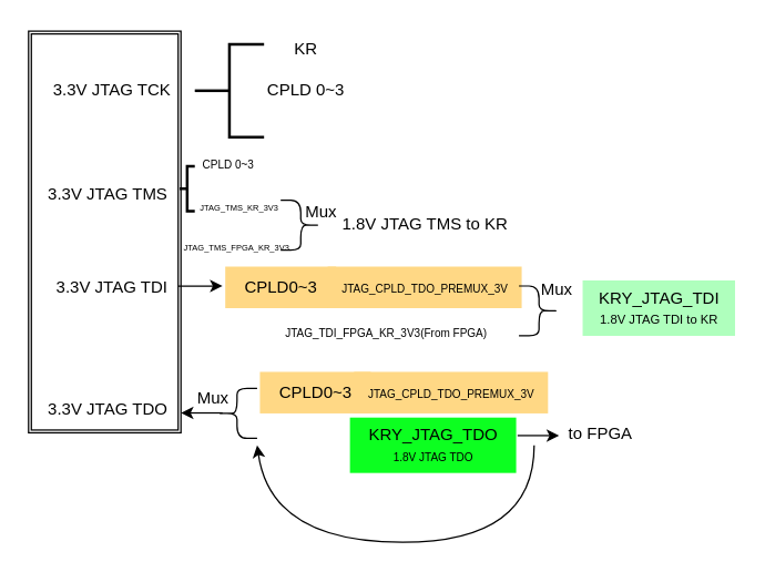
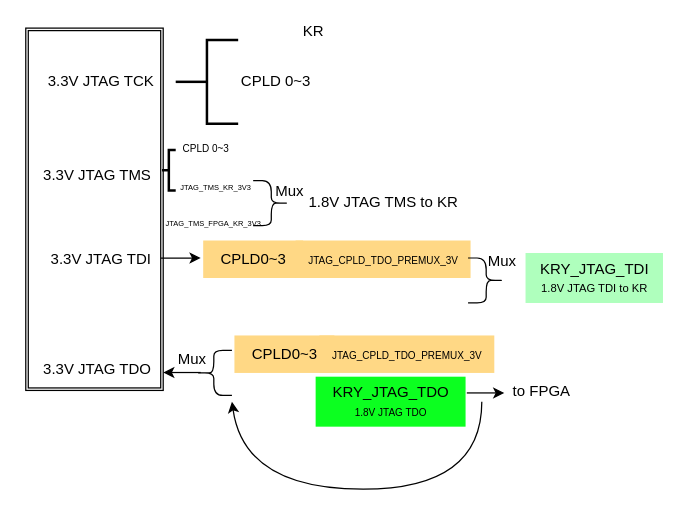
  <mxCell id="0" />
  <mxCell id="1" parent="0" />
  <mxCell id="2" value="" style="shape=ext;double=1;rounded=0;whiteSpace=wrap;html=1;" vertex="1" parent="1"><mxGeometry x="20" y="22" width="110" height="290" as="geometry" /></mxCell>
  <mxCell id="3" value="3.3V JTAG TCK" style="text;html=1;align=center;verticalAlign=middle;resizable=0;points=[];autosize=1;strokeColor=none;fillColor=none;" vertex="1" parent="1"><mxGeometry x="25" y="50" width="110" height="30" as="geometry" /></mxCell>
  <mxCell id="4" value="3.3V JTAG TDI" style="text;html=1;align=center;verticalAlign=middle;resizable=0;points=[];autosize=1;strokeColor=none;fillColor=none;" vertex="1" parent="1"><mxGeometry x="30" y="192" width="100" height="30" as="geometry" /></mxCell>
  <mxCell id="5" value="3.3V JTAG TDO" style="text;html=1;align=center;verticalAlign=middle;resizable=0;points=[];autosize=1;strokeColor=none;fillColor=none;" vertex="1" parent="1"><mxGeometry x="22" y="280" width="110" height="30" as="geometry" /></mxCell>
  <mxCell id="6" value="3.3V JTAG TMS" style="text;html=1;align=center;verticalAlign=middle;resizable=0;points=[];autosize=1;strokeColor=none;fillColor=none;" vertex="1" parent="1"><mxGeometry x="22" y="124.75" width="110" height="30" as="geometry" /></mxCell>
  <mxCell id="7" value="" style="strokeWidth=2;html=1;shape=mxgraph.flowchart.annotation_2;align=left;labelPosition=right;pointerEvents=1;" vertex="1" parent="1"><mxGeometry x="140" y="31.5" width="50" height="67" as="geometry" /></mxCell>
- <mxCell id="8" value="KR" style="text;html=1;align=center;verticalAlign=middle;resizable=0;points=[];autosize=1;strokeColor=none;fillColor=none;" vertex="1" parent="1"><mxGeometry x="200" y="20" width="40" height="30" as="geometry" /></mxCell>
+ <mxCell id="8" value="KR" style="text;html=1;align=center;verticalAlign=middle;resizable=0;points=[];autosize=1;strokeColor=none;fillColor=none;" vertex="1" parent="1"><mxGeometry x="230" y="10" width="40" height="30" as="geometry" /></mxCell>
  <mxCell id="9" value="CPLD 0~3" style="text;html=1;align=center;verticalAlign=middle;resizable=0;points=[];autosize=1;strokeColor=none;fillColor=none;" vertex="1" parent="1"><mxGeometry x="180" y="50" width="80" height="30" as="geometry" /></mxCell>
  <mxCell id="10" value="" style="endArrow=classic;html=1;rounded=0;exitX=0.982;exitY=0.47;exitDx=0;exitDy=0;exitPerimeter=0;" edge="1" parent="1" source="4"><mxGeometry width="50" height="50" relative="1" as="geometry"><mxPoint x="410" y="222" as="sourcePoint" /><mxPoint x="160" y="206" as="targetPoint" /></mxGeometry></mxCell>
  <mxCell id="11" value="CPLD0~3" style="text;html=1;align=center;verticalAlign=middle;resizable=0;points=[];autosize=1;strokeColor=none;fillColor=#FFD885;" vertex="1" parent="1"><mxGeometry x="162" y="192" width="80" height="30" as="geometry" /></mxCell>
  <mxCell id="12" value="&lt;font style=&quot;font-size: 8px;&quot;&gt;JTAG_CPLD_TDO_PREMUX_3V&lt;/font&gt;" style="text;html=1;align=center;verticalAlign=middle;resizable=0;points=[];autosize=1;strokeColor=none;fillColor=#FFD885;" vertex="1" parent="1"><mxGeometry x="236" y="192" width="140" height="30" as="geometry" /></mxCell>
  <mxCell id="13" value="" style="shape=curlyBracket;whiteSpace=wrap;html=1;rounded=1;flipH=1;labelPosition=right;verticalLabelPosition=middle;align=left;verticalAlign=middle;" vertex="1" parent="1"><mxGeometry x="374" y="206" width="29" height="36" as="geometry" /></mxCell>
- <mxCell id="14" value="&lt;font style=&quot;font-size: 8px;&quot;&gt;JTAG_TDI_FPGA_KR_3V3(From FPGA)&lt;/font&gt;" style="text;html=1;align=center;verticalAlign=middle;resizable=0;points=[];autosize=1;strokeColor=none;fillColor=none;" vertex="1" parent="1"><mxGeometry x="193" y="224" width="170" height="30" as="geometry" /></mxCell>
  <mxCell id="15" value="Mux" style="text;html=1;align=center;verticalAlign=middle;resizable=0;points=[];autosize=1;strokeColor=none;fillColor=none;" vertex="1" parent="1"><mxGeometry x="376" y="194" width="50" height="30" as="geometry" /></mxCell>
  <mxCell id="16" value="KRY_JTAG_TDI&lt;br&gt;&lt;font style=&quot;font-size: 9px;&quot;&gt;1.8V JTAG TDI to KR&lt;/font&gt;" style="text;html=1;align=center;verticalAlign=middle;resizable=0;points=[];autosize=1;strokeColor=none;fillColor=#AFFFBD;" vertex="1" parent="1"><mxGeometry x="420" y="202" width="110" height="40" as="geometry" /></mxCell>
  <mxCell id="17" value="" style="shape=curlyBracket;whiteSpace=wrap;html=1;rounded=1;flipH=1;labelPosition=right;verticalLabelPosition=middle;align=left;verticalAlign=middle;" vertex="1" parent="1"><mxGeometry x="202" y="144" width="29" height="36" as="geometry" /></mxCell>
  <mxCell id="18" value="Mux" style="text;html=1;align=center;verticalAlign=middle;resizable=0;points=[];autosize=1;strokeColor=none;fillColor=none;" vertex="1" parent="1"><mxGeometry x="206" y="138" width="50" height="30" as="geometry" /></mxCell>
  <mxCell id="19" value="1.8V JTAG TMS to KR" style="text;html=1;align=center;verticalAlign=middle;resizable=0;points=[];autosize=1;strokeColor=none;fillColor=none;" vertex="1" parent="1"><mxGeometry x="236" y="147" width="140" height="30" as="geometry" /></mxCell>
  <mxCell id="20" value="&lt;font style=&quot;font-size: 6px;&quot;&gt;JTAG_TMS_FPGA_KR_3V3&lt;/font&gt;" style="text;html=1;align=center;verticalAlign=middle;resizable=0;points=[];autosize=1;strokeColor=none;fillColor=none;" vertex="1" parent="1"><mxGeometry x="120" y="162" width="100" height="30" as="geometry" /></mxCell>
  <mxCell id="21" value="" style="strokeWidth=2;html=1;shape=mxgraph.flowchart.annotation_2;align=left;labelPosition=right;pointerEvents=1;" vertex="1" parent="1"><mxGeometry x="129" y="119.5" width="11" height="32.5" as="geometry" /></mxCell>
  <mxCell id="22" value="&lt;font style=&quot;font-size: 8px;&quot;&gt;CPLD 0~3&lt;/font&gt;" style="text;html=1;align=center;verticalAlign=middle;resizable=0;points=[];autosize=1;strokeColor=none;fillColor=none;" vertex="1" parent="1"><mxGeometry x="134" y="102.5" width="60" height="30" as="geometry" /></mxCell>
  <mxCell id="23" value="&lt;font style=&quot;font-size: 6px;&quot;&gt;JTAG_TMS_KR_3V3&lt;/font&gt;" style="text;html=1;align=center;verticalAlign=middle;resizable=0;points=[];autosize=1;strokeColor=none;fillColor=none;" vertex="1" parent="1"><mxGeometry x="132" y="132.5" width="80" height="30" as="geometry" /></mxCell>
  <mxCell id="24" value="" style="shape=curlyBracket;whiteSpace=wrap;html=1;rounded=1;flipH=1;labelPosition=right;verticalLabelPosition=middle;align=left;verticalAlign=middle;rotation=-180;" vertex="1" parent="1"><mxGeometry x="156" y="280" width="29" height="36" as="geometry" /></mxCell>
  <mxCell id="25" value="Mux" style="text;html=1;align=center;verticalAlign=middle;resizable=0;points=[];autosize=1;strokeColor=none;fillColor=none;" vertex="1" parent="1"><mxGeometry x="128" y="272" width="50" height="30" as="geometry" /></mxCell>
  <mxCell id="26" value="&amp;nbsp;to FPGA" style="text;html=1;align=center;verticalAlign=middle;resizable=0;points=[];autosize=1;strokeColor=none;fillColor=none;" vertex="1" parent="1"><mxGeometry x="396" y="298" width="70" height="30" as="geometry" /></mxCell>
  <mxCell id="27" value="" style="endArrow=classic;html=1;rounded=0;" edge="1" parent="1"><mxGeometry width="50" height="50" relative="1" as="geometry"><mxPoint x="160" y="297.66" as="sourcePoint" /><mxPoint x="130" y="297.66" as="targetPoint" /></mxGeometry></mxCell>
  <mxCell id="28" value="KRY_JTAG_TDO&lt;br&gt;&lt;font style=&quot;font-size: 8px;&quot;&gt;1.8V JTAG TDO&lt;/font&gt;" style="text;html=1;align=center;verticalAlign=middle;resizable=0;points=[];autosize=1;strokeColor=none;fillColor=#0CFF20;" vertex="1" parent="1"><mxGeometry x="252" y="301" width="120" height="40" as="geometry" /></mxCell>
  <mxCell id="29" value="" style="endArrow=classic;html=1;rounded=0;" edge="1" parent="1"><mxGeometry width="50" height="50" relative="1" as="geometry"><mxPoint x="373" y="314" as="sourcePoint" /><mxPoint x="403" y="314" as="targetPoint" /></mxGeometry></mxCell>
  <mxCell id="30" value="" style="curved=1;endArrow=classic;html=1;rounded=0;" edge="1" parent="1"><mxGeometry width="50" height="50" relative="1" as="geometry"><mxPoint x="385" y="321" as="sourcePoint" /><mxPoint x="185" y="321" as="targetPoint" /><Array as="points"><mxPoint x="385" y="391" /><mxPoint x="195" y="391" /></Array></mxGeometry></mxCell>
  <mxCell id="31" value="CPLD0~3" style="text;html=1;align=center;verticalAlign=middle;resizable=0;points=[];autosize=1;strokeColor=none;fillColor=#FFD885;" vertex="1" parent="1"><mxGeometry x="187" y="268" width="80" height="30" as="geometry" /></mxCell>
  <mxCell id="32" value="&lt;font style=&quot;font-size: 8px;&quot;&gt;JTAG_CPLD_TDO_PREMUX_3V&lt;/font&gt;" style="text;html=1;align=center;verticalAlign=middle;resizable=0;points=[];autosize=1;strokeColor=none;fillColor=#FFD885;" vertex="1" parent="1"><mxGeometry x="255" y="268" width="140" height="30" as="geometry" /></mxCell>
